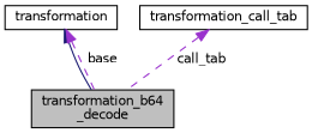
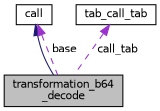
  digraph {
    node [color=black fillcolor=white fontname=Helvetica fontsize=10 shape=record style=filled]
    edge [color=darkorchid3 dir=back fontname=Helvetica fontsize=10 labelfontname=Helvetica labelfontsize=10 style=dashed]
    n1 [fillcolor=grey75 fontcolor=black height=0.2 label="transformation_b64\l_decode" width=0.4]
-   n2 [height=0.2 label=transformation width=0.4]
-   n3 [height=0.2 label=transformation_call_tab width=0.4]
+   n2 [height=0.2 label=call width=0.4]
+   n3 [height=0.2 label=tab_call_tab width=0.4]
    n2 -> n1 [color=midnightblue style=solid]
    n2 -> n1 [label=" base"]
    n3 -> n1 [label=" call_tab"]
  }
